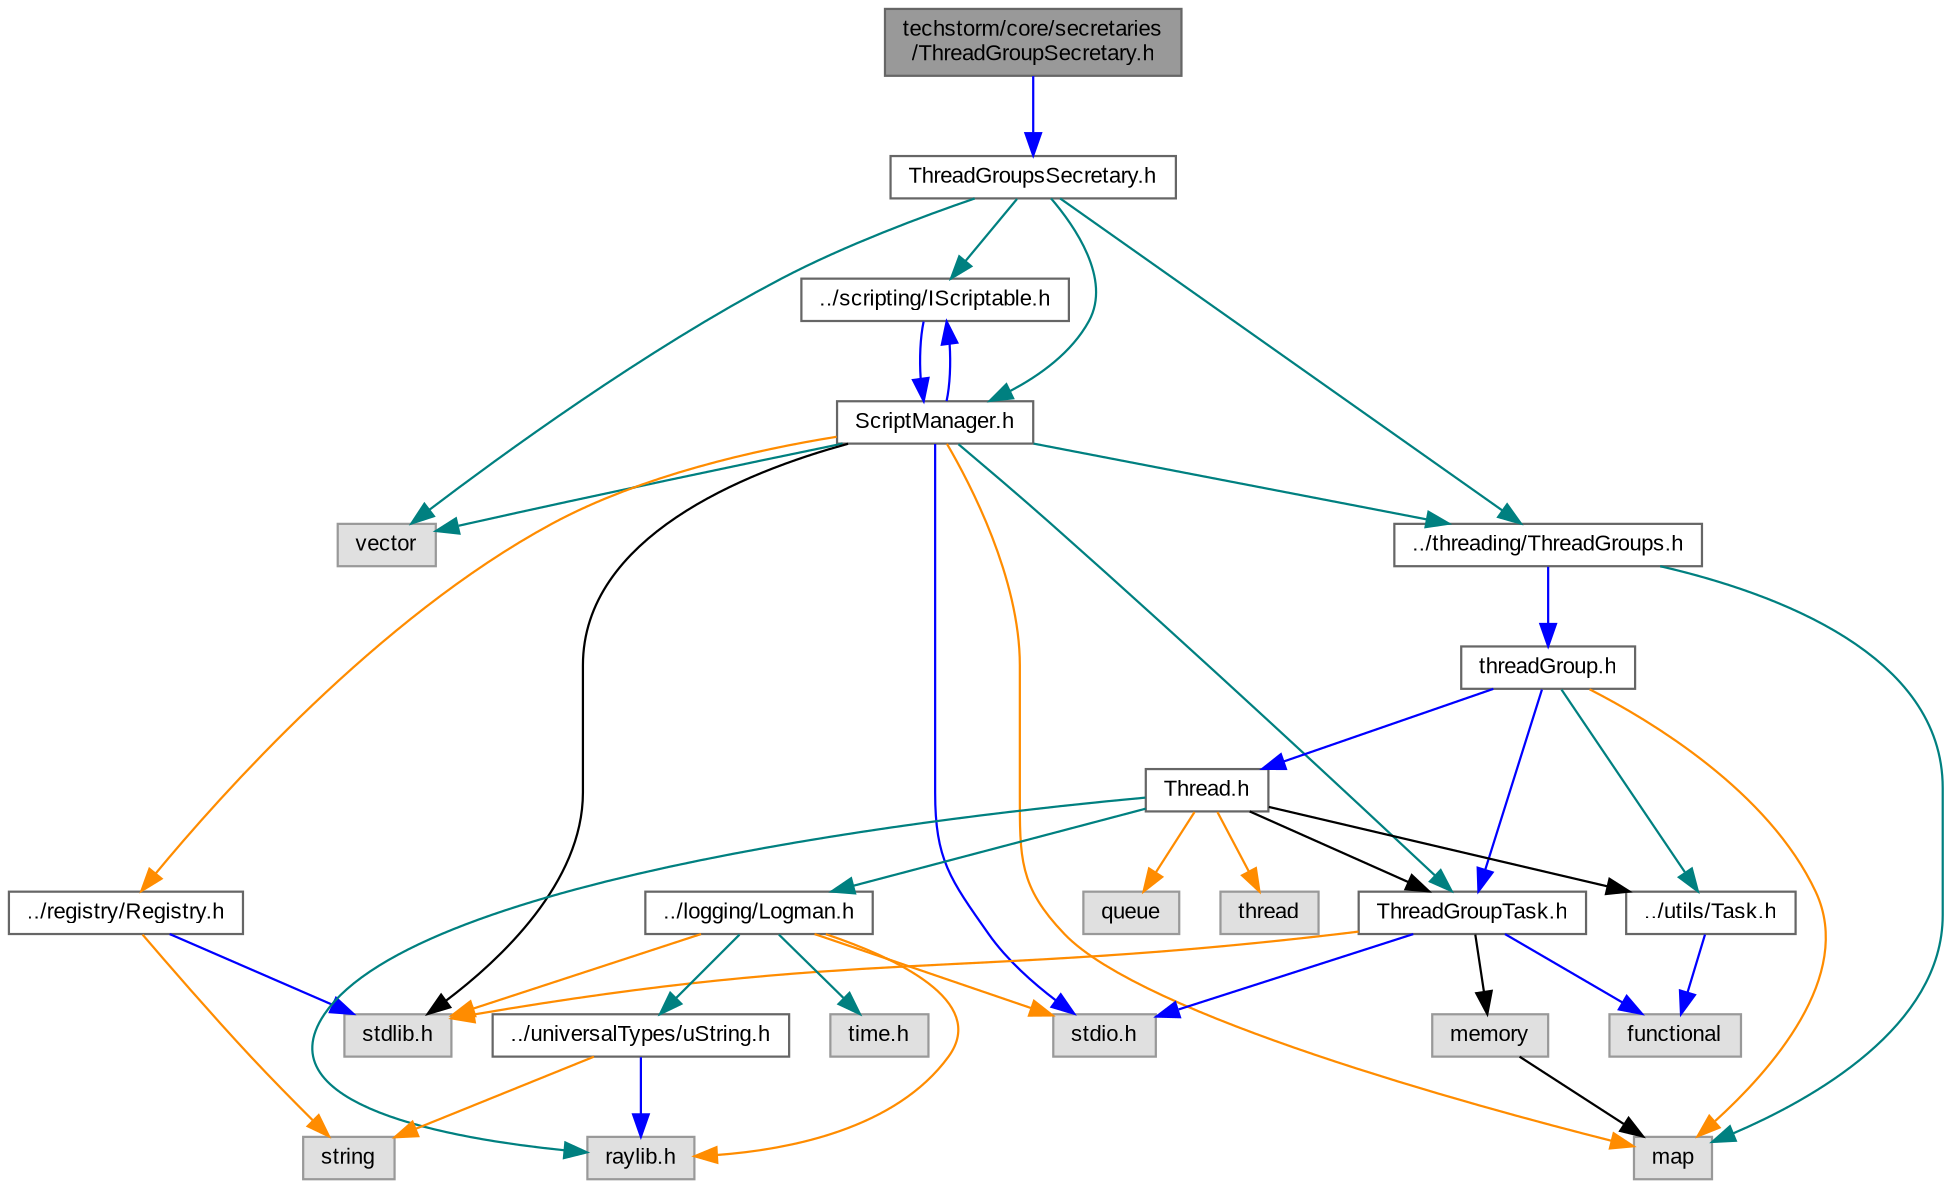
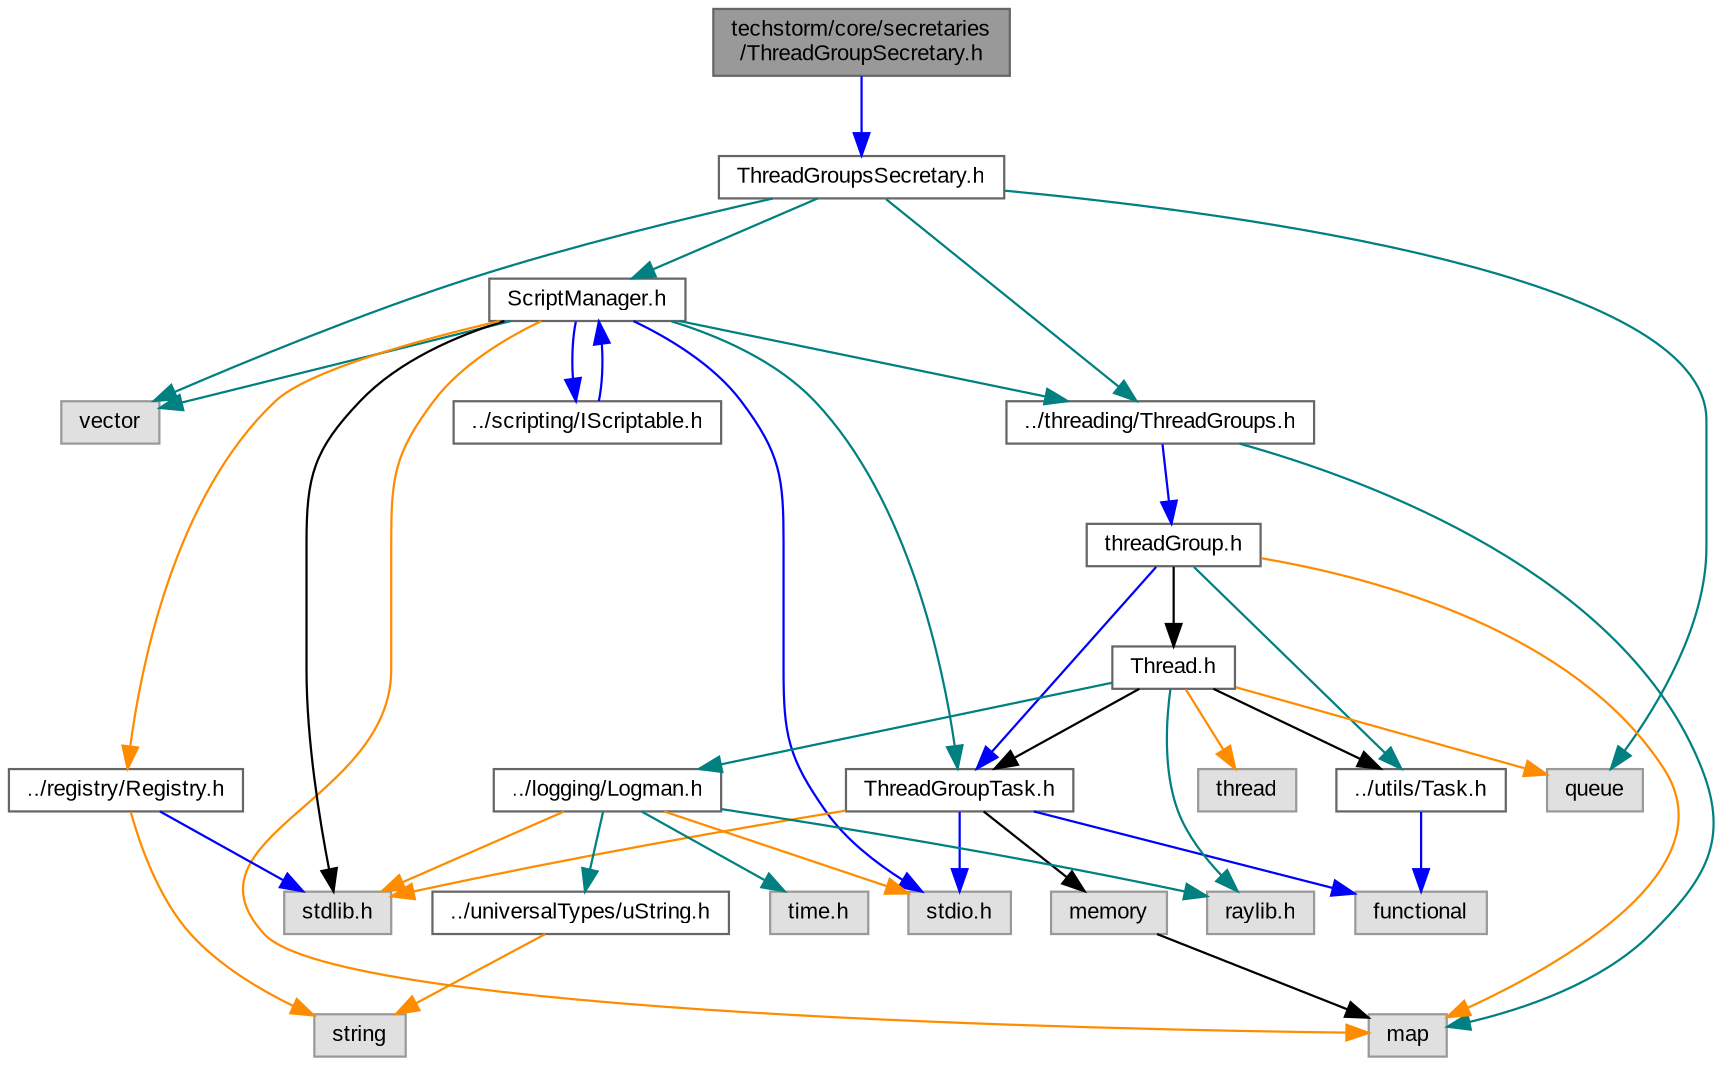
  digraph {
    fontname="Liberation Sans"
    node [color=grey40 fillcolor=white fontname="Liberation Sans" fontsize=10 shape=box style=filled]
    edge [color=teal fontname="Liberation Sans" fontsize=10 labelfontname=Helvetica labelfontsize=10 style=solid]
    n1 [color=gray40 fillcolor=grey60 fontcolor=black height=0.2 label="techstorm/core/secretaries\l/ThreadGroupSecretary.h" width=0.4]
    n2 [height=0.2 label="ThreadGroupsSecretary.h" width=0.4]
    n3 [height=0.2 label="../threading/ThreadGroups.h" width=0.4]
    n4 [height=0.2 label="../scripting/IScriptable.h" width=0.4]
    n5 [height=0.2 label="ScriptManager.h" width=0.4]
    n6 [color=grey60 fillcolor="#E0E0E0" height=0.2 label=vector width=0.4]
    n7 [color=grey60 fillcolor="#E0E0E0" height=0.2 label=map width=0.4]
    n8 [height=0.2 label="threadGroup.h" width=0.4]
    n9 [height=0.2 label="ThreadGroupTask.h" width=0.4]
    n10 [color=grey60 fillcolor="#E0E0E0" height=0.2 label="stdio.h" width=0.4]
    n11 [color=grey60 fillcolor="#E0E0E0" height=0.2 label="stdlib.h" width=0.4]
    n12 [height=0.2 label="../registry/Registry.h" width=0.4]
    n13 [height=0.2 label="Thread.h" width=0.4]
    n14 [height=0.2 label="../utils/Task.h" width=0.4]
    n15 [color=grey60 fillcolor="#E0E0E0" height=0.2 label="raylib.h" width=0.4]
    n16 [color=grey60 fillcolor="#E0E0E0" height=0.2 label=thread width=0.4]
    n17 [color=grey60 fillcolor="#E0E0E0" height=0.2 label=queue width=0.4]
    n18 [height=0.2 label="../logging/Logman.h" width=0.4]
    n19 [color=grey60 fillcolor="#E0E0E0" height=0.2 label=functional width=0.4]
    n20 [color=grey60 fillcolor="#E0E0E0" height=0.2 label=memory width=0.4]
    n21 [color=grey60 fillcolor="#E0E0E0" height=0.2 label="time.h" width=0.4]
    n22 [height=0.2 label="../universalTypes/uString.h" width=0.4]
    n23 [color=grey60 fillcolor="#E0E0E0" height=0.2 label=string width=0.4]
    n1 -> n2 [color=blue]
    n2 -> n3
-   n2 -> n4
+   n2 -> n17
    n2 -> n5
    n2 -> n6
    n3 -> n7
    n3 -> n8 [color=blue]
    n4 -> n5 [color=blue]
    n5 -> n3
    n5 -> n4 [color=blue]
    n5 -> n6
    n5 -> n7 [color=darkorange]
    n5 -> n9
    n5 -> n10 [color=blue]
    n5 -> n11 [color=black]
    n5 -> n12 [color=darkorange]
    n8 -> n7 [color=darkorange]
    n8 -> n9 [color=blue]
-   n8 -> n13 [color=blue]
+   n8 -> n13 [color=black]
    n8 -> n14
    n9 -> n10 [color=blue]
    n9 -> n11 [color=darkorange]
    n9 -> n19 [color=blue]
    n9 -> n20 [color=black]
    n12 -> n11 [color=blue]
    n12 -> n23 [color=darkorange]
    n13 -> n9 [color=black]
    n13 -> n14 [color=black]
    n13 -> n15
    n13 -> n16 [color=darkorange]
    n13 -> n17 [color=darkorange]
    n13 -> n18
    n14 -> n19 [color=blue]
    n18 -> n10 [color=darkorange]
    n18 -> n11 [color=darkorange]
-   n18 -> n15 [color=darkorange]
+   n18 -> n15
    n18 -> n21
    n18 -> n22
    n20 -> n7 [color=black]
-   n22 -> n15 [color=blue]
    n22 -> n23 [color=darkorange]
  }
